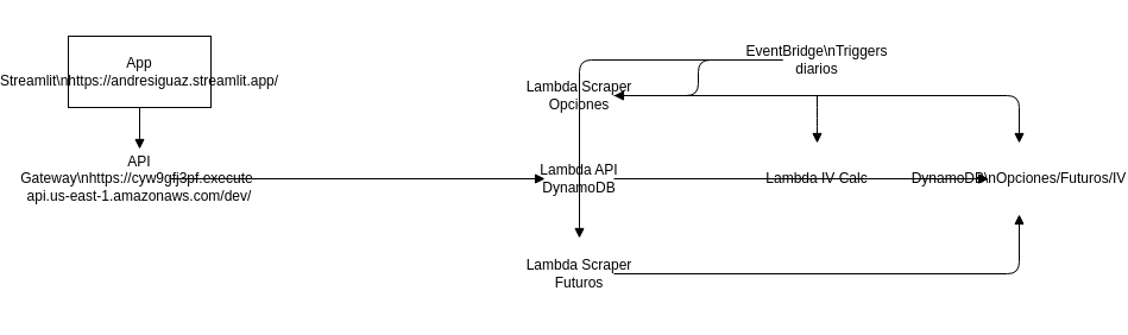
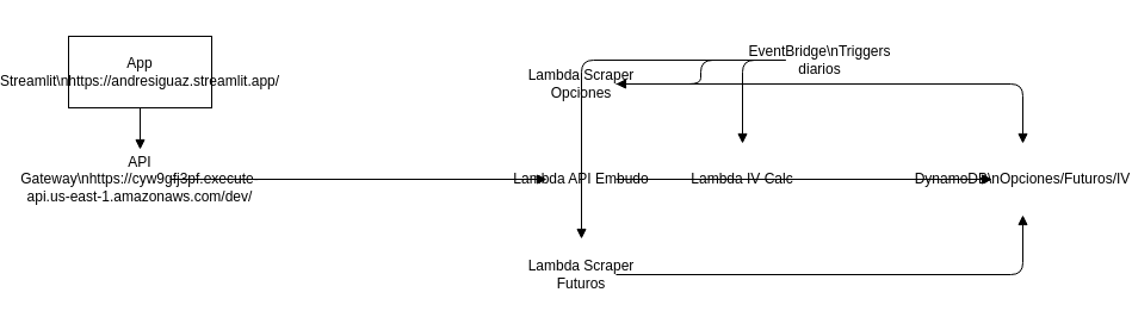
  <mxCell id="0" />
  <mxCell id="1" parent="0" />
  <mxCell id="2" value="App Streamlit\nhttps://andresiguaz.streamlit.app/" style="shape=mxgraph.logo.streamlit;whiteSpace=wrap;html=1;" vertex="1" parent="1"><mxGeometry x="20" y="30" width="120" height="60" as="geometry" /></mxCell>
  <mxCell id="3" value="API Gateway\nhttps://cyw9gfj3pf.execute-api.us-east-1.amazonaws.com/dev/" style="shape=mxgraph.aws4.api_gateway;whiteSpace=wrap;html=1;" vertex="1" parent="1"><mxGeometry x="20" y="125" width="120" height="50" as="geometry" /></mxCell>
- <mxCell id="4" value="Lambda API DynamoDB" style="shape=mxgraph.aws4.lambda;whiteSpace=wrap;html=1;" vertex="1" parent="1"><mxGeometry x="390" y="120" width="120" height="60" as="geometry" /></mxCell>
- <mxCell id="5" value="Lambda Scraper Opciones" style="shape=mxgraph.aws4.lambda;whiteSpace=wrap;html=1;" vertex="1" parent="1"><mxGeometry x="390" y="50" width="120" height="60" as="geometry" /></mxCell>
+ <mxCell id="4" value="Lambda API Embudo" style="shape=mxgraph.aws4.lambda;whiteSpace=wrap;html=1;" vertex="1" parent="1"><mxGeometry x="390" y="120" width="120" height="60" as="geometry" /></mxCell>
+ <mxCell id="5" value="Lambda Scraper Opciones" style="shape=mxgraph.aws4.lambda;whiteSpace=wrap;html=1;" vertex="1" parent="1"><mxGeometry x="390" y="40" width="120" height="60" as="geometry" /></mxCell>
  <mxCell id="6" value="Lambda Scraper Futuros" style="shape=mxgraph.aws4.lambda;whiteSpace=wrap;html=1;" vertex="1" parent="1"><mxGeometry x="390" y="200" width="120" height="60" as="geometry" /></mxCell>
- <mxCell id="7" value="Lambda IV Calc" style="shape=mxgraph.aws4.lambda;whiteSpace=wrap;html=1;" vertex="1" parent="1"><mxGeometry x="590" y="120" width="120" height="60" as="geometry" /></mxCell>
+ <mxCell id="7" value="Lambda IV Calc" style="shape=mxgraph.aws4.lambda;whiteSpace=wrap;html=1;" vertex="1" parent="1"><mxGeometry x="525" y="120" width="120" height="60" as="geometry" /></mxCell>
  <mxCell id="8" value="DynamoDB\nOpciones/Futuros/IV" style="shape=mxgraph.aws4.dynamodb;whiteSpace=wrap;html=1;" vertex="1" parent="1"><mxGeometry x="760" y="120" width="120" height="60" as="geometry" /></mxCell>
  <mxCell id="9" value="EventBridge\nTriggers diarios" style="shape=mxgraph.aws4.eventbridge;whiteSpace=wrap;html=1;" vertex="1" parent="1"><mxGeometry x="590" y="20" width="120" height="60" as="geometry" /></mxCell>
  <mxCell id="10" style="edgeStyle=orthogonalEdgeStyle;endArrow=block;html=1;" edge="1" parent="1" source="2" target="3"><mxGeometry relative="1" as="geometry" /></mxCell>
  <mxCell id="11" style="edgeStyle=orthogonalEdgeStyle;endArrow=block;html=1;" edge="1" parent="1" source="3" target="4"><mxGeometry relative="1" as="geometry" /></mxCell>
  <mxCell id="12" style="edgeStyle=orthogonalEdgeStyle;endArrow=block;html=1;" edge="1" parent="1" source="4" target="8"><mxGeometry relative="1" as="geometry" /></mxCell>
  <mxCell id="13" style="edgeStyle=orthogonalEdgeStyle;endArrow=block;html=1;" edge="1" parent="1" source="9" target="5"><mxGeometry relative="1" as="geometry" /></mxCell>
  <mxCell id="14" style="edgeStyle=orthogonalEdgeStyle;endArrow=block;html=1;" edge="1" parent="1" source="9" target="6"><mxGeometry relative="1" as="geometry" /></mxCell>
  <mxCell id="15" style="edgeStyle=orthogonalEdgeStyle;endArrow=block;html=1;" edge="1" parent="1" source="9" target="7"><mxGeometry relative="1" as="geometry" /></mxCell>
  <mxCell id="16" style="edgeStyle=orthogonalEdgeStyle;endArrow=block;html=1;" edge="1" parent="1" source="5" target="8"><mxGeometry relative="1" as="geometry" /></mxCell>
  <mxCell id="17" style="edgeStyle=orthogonalEdgeStyle;endArrow=block;html=1;" edge="1" parent="1" source="6" target="8"><mxGeometry relative="1" as="geometry" /></mxCell>
  <mxCell id="18" style="edgeStyle=orthogonalEdgeStyle;endArrow=block;html=1;" edge="1" parent="1" source="7" target="8"><mxGeometry relative="1" as="geometry" /></mxCell>
